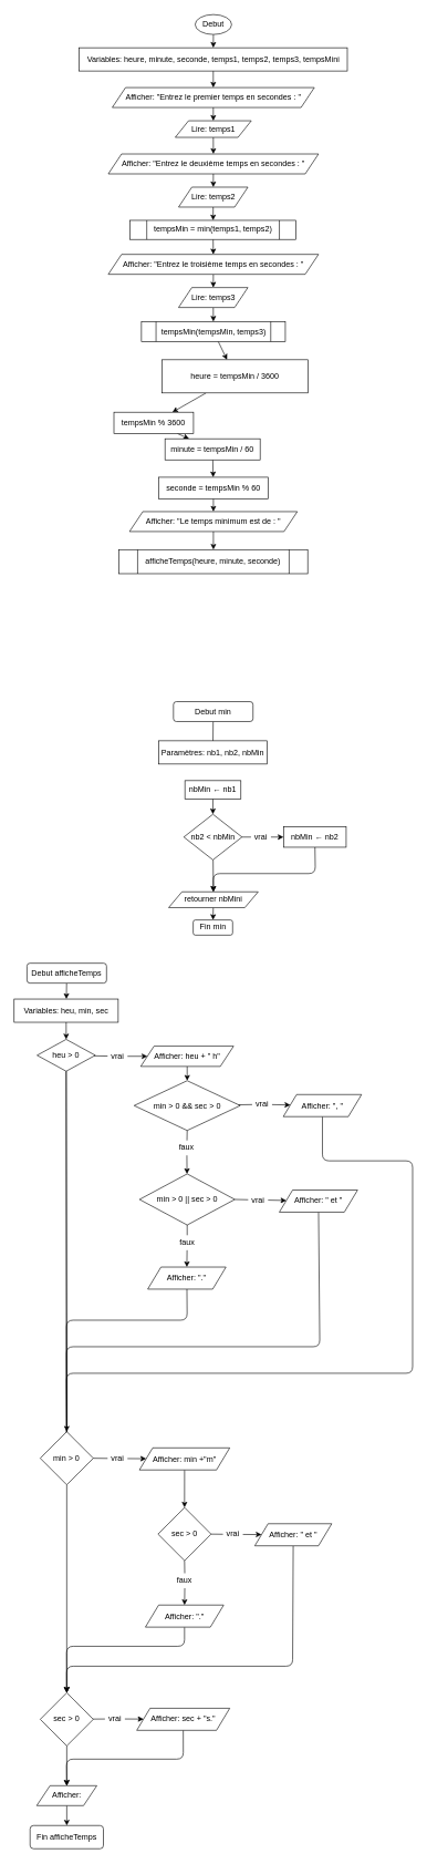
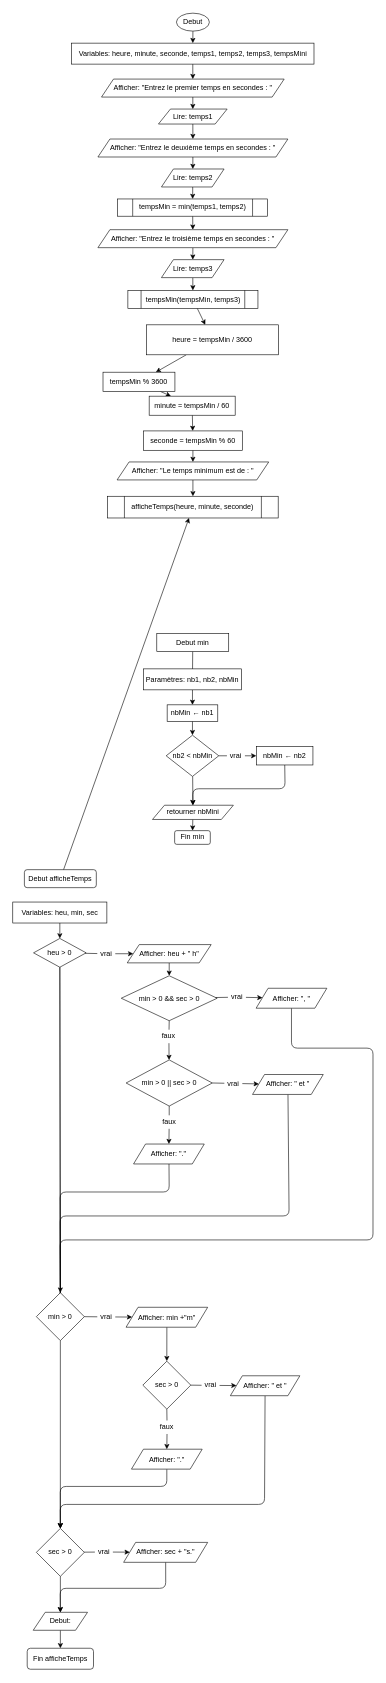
  <mxCell id="0" />
  <mxCell id="1" parent="0" />
  <mxCell id="2" value="" style="edgeStyle=none;html=1;" parent="1" source="3" target="5" edge="1"><mxGeometry relative="1" as="geometry" /></mxCell>
  <mxCell id="3" value="Debut" style="ellipse;whiteSpace=wrap;html=1;" parent="1" vertex="1"><mxGeometry x="293.86" y="20" width="55" height="30" as="geometry" /></mxCell>
  <mxCell id="4" value="" style="edgeStyle=none;html=1;" parent="1" source="5" target="7" edge="1"><mxGeometry relative="1" as="geometry" /></mxCell>
  <mxCell id="5" value="Variables: heure, minute, seconde, temps1, temps2, temps3, tempsMini" style="whiteSpace=wrap;html=1;" parent="1" vertex="1"><mxGeometry x="118.86" y="70" width="404.5" height="35" as="geometry" /></mxCell>
  <mxCell id="6" value="" style="edgeStyle=none;html=1;" parent="1" source="7" target="9" edge="1"><mxGeometry relative="1" as="geometry" /></mxCell>
  <mxCell id="7" value="Afficher: &quot;Entrez le premier temps en secondes : &quot;" style="shape=parallelogram;perimeter=parallelogramPerimeter;whiteSpace=wrap;html=1;fixedSize=1;" parent="1" vertex="1"><mxGeometry x="168.86" y="130" width="304.75" height="30" as="geometry" /></mxCell>
  <mxCell id="8" value="" style="edgeStyle=none;html=1;" parent="1" source="9" target="11" edge="1"><mxGeometry relative="1" as="geometry" /></mxCell>
  <mxCell id="9" value="Lire: temps1" style="shape=parallelogram;perimeter=parallelogramPerimeter;whiteSpace=wrap;html=1;fixedSize=1;" parent="1" vertex="1"><mxGeometry x="263.86" y="180" width="114.62" height="25" as="geometry" /></mxCell>
  <mxCell id="10" value="" style="edgeStyle=none;html=1;" parent="1" source="11" target="13" edge="1"><mxGeometry relative="1" as="geometry" /></mxCell>
  <mxCell id="11" value="Afficher: &quot;Entrez le deuxième temps en secondes : &quot;" style="shape=parallelogram;perimeter=parallelogramPerimeter;whiteSpace=wrap;html=1;fixedSize=1;" parent="1" vertex="1"><mxGeometry x="162.86" y="230" width="317" height="30" as="geometry" /></mxCell>
  <mxCell id="12" value="" style="edgeStyle=none;html=1;" parent="1" source="13" target="31" edge="1"><mxGeometry relative="1" as="geometry" /></mxCell>
  <mxCell id="13" value="Lire: temps2" style="shape=parallelogram;perimeter=parallelogramPerimeter;whiteSpace=wrap;html=1;fixedSize=1;" parent="1" vertex="1"><mxGeometry x="268.86" y="280" width="104.5" height="30" as="geometry" /></mxCell>
  <mxCell id="14" value="" style="edgeStyle=none;html=1;" parent="1" source="15" target="17" edge="1"><mxGeometry relative="1" as="geometry" /></mxCell>
  <mxCell id="15" value="Afficher: &quot;Entrez le troisième temps en secondes : &quot;" style="shape=parallelogram;perimeter=parallelogramPerimeter;whiteSpace=wrap;html=1;fixedSize=1;" parent="1" vertex="1"><mxGeometry x="162.86" y="381.25" width="317" height="30" as="geometry" /></mxCell>
  <mxCell id="16" value="" style="edgeStyle=none;html=1;" parent="1" source="17" target="19" edge="1"><mxGeometry relative="1" as="geometry" /></mxCell>
  <mxCell id="17" value="Lire: temps3" style="shape=parallelogram;perimeter=parallelogramPerimeter;whiteSpace=wrap;html=1;fixedSize=1;" parent="1" vertex="1"><mxGeometry x="268.86" y="431.25" width="104.5" height="30" as="geometry" /></mxCell>
  <mxCell id="18" value="" style="edgeStyle=none;html=1;" parent="1" source="19" target="21" edge="1"><mxGeometry relative="1" as="geometry" /></mxCell>
  <mxCell id="19" value="tempsMin(tempsMin, temps3)" style="shape=process;whiteSpace=wrap;html=1;backgroundOutline=1;" parent="1" vertex="1"><mxGeometry x="212.86" y="482.5" width="217" height="30" as="geometry" /></mxCell>
  <mxCell id="20" value="" style="edgeStyle=none;html=1;" parent="1" source="21" target="23" edge="1"><mxGeometry relative="1" as="geometry" /></mxCell>
  <mxCell id="21" value="heure = tempsMin / 3600" style="whiteSpace=wrap;html=1;" parent="1" vertex="1"><mxGeometry x="244.1" y="540" width="220" height="50" as="geometry" /></mxCell>
  <mxCell id="22" value="" style="edgeStyle=none;html=1;" parent="1" source="23" target="25" edge="1"><mxGeometry relative="1" as="geometry" /></mxCell>
  <mxCell id="23" value="tempsMin % 3600" style="whiteSpace=wrap;html=1;" parent="1" vertex="1"><mxGeometry x="171.35" y="619" width="120" height="32.13" as="geometry" /></mxCell>
  <mxCell id="24" value="" style="edgeStyle=none;html=1;" parent="1" source="25" target="27" edge="1"><mxGeometry relative="1" as="geometry" /></mxCell>
  <mxCell id="25" value="minute = tempsMin / 60" style="whiteSpace=wrap;html=1;" parent="1" vertex="1"><mxGeometry x="248.35" y="659" width="143.5" height="31.8" as="geometry" /></mxCell>
  <mxCell id="26" value="" style="edgeStyle=none;html=1;" parent="1" source="27" target="29" edge="1"><mxGeometry relative="1" as="geometry" /></mxCell>
  <mxCell id="27" value="seconde = tempsMin % 60" style="whiteSpace=wrap;html=1;" parent="1" vertex="1"><mxGeometry x="238.98" y="717" width="164.75" height="32.3" as="geometry" /></mxCell>
  <mxCell id="28" value="" style="edgeStyle=none;html=1;" parent="1" source="29" target="32" edge="1"><mxGeometry relative="1" as="geometry" /></mxCell>
  <mxCell id="29" value="Afficher: &quot;Le temps minimum est de : &quot;" style="shape=parallelogram;perimeter=parallelogramPerimeter;whiteSpace=wrap;html=1;fixedSize=1;" parent="1" vertex="1"><mxGeometry x="194.86" y="768.75" width="253" height="30" as="geometry" /></mxCell>
  <mxCell id="30" value="" style="edgeStyle=none;html=1;" parent="1" source="31" target="15" edge="1"><mxGeometry relative="1" as="geometry" /></mxCell>
  <mxCell id="31" value="tempsMin = min(temps1, temps2)" style="shape=process;whiteSpace=wrap;html=1;backgroundOutline=1;" parent="1" vertex="1"><mxGeometry x="195.86" y="330" width="250" height="28.75" as="geometry" /></mxCell>
  <mxCell id="32" value="afficheTemps(heure, minute, seconde)" style="shape=process;whiteSpace=wrap;html=1;backgroundOutline=1;" parent="1" vertex="1"><mxGeometry x="179.11" y="826" width="284.5" height="36.25" as="geometry" /></mxCell>
+ <mxCell id="33" value="" style="edgeStyle=none;html=1;" parent="1" source="34" target="36" edge="1"><mxGeometry relative="1" as="geometry" /></mxCell>
  <mxCell id="34" value="Paramètres: nb1, nb2, nbMin" style="whiteSpace=wrap;html=1;" parent="1" vertex="1"><mxGeometry x="239.12" y="1114" width="163" height="35" as="geometry" /></mxCell>
  <mxCell id="35" value="" style="edgeStyle=none;html=1;" parent="1" source="36" target="39" edge="1"><mxGeometry relative="1" as="geometry" /></mxCell>
  <mxCell id="36" value="nbMin ← nb1" style="whiteSpace=wrap;html=1;" parent="1" vertex="1"><mxGeometry x="278.36" y="1174" width="84.5" height="27.5" as="geometry" /></mxCell>
  <mxCell id="37" value="" style="edgeStyle=none;html=1;entryX=0.5;entryY=0;entryDx=0;entryDy=0;" parent="1" source="39" target="45" edge="1"><mxGeometry relative="1" as="geometry"><mxPoint x="320.611" y="1348.37" as="targetPoint" /></mxGeometry></mxCell>
  <mxCell id="38" value="" style="edgeStyle=none;html=1;startArrow=none;" parent="1" source="43" target="41" edge="1"><mxGeometry relative="1" as="geometry" /></mxCell>
  <mxCell id="39" value="nb2 &amp;lt; nbMin" style="rhombus;whiteSpace=wrap;html=1;" parent="1" vertex="1"><mxGeometry x="276.74" y="1224.63" width="87.75" height="68.75" as="geometry" /></mxCell>
  <mxCell id="40" style="edgeStyle=none;html=1;entryX=0.5;entryY=0;entryDx=0;entryDy=0;" parent="1" source="41" target="45" edge="1"><mxGeometry relative="1" as="geometry"><mxPoint x="320.61" y="1348.37" as="targetPoint" /><Array as="points"><mxPoint x="475.12" y="1314" /><mxPoint x="321.11" y="1314" /></Array></mxGeometry></mxCell>
  <mxCell id="41" value="nbMin ← nb2" style="whiteSpace=wrap;html=1;" parent="1" vertex="1"><mxGeometry x="427.11" y="1243.69" width="94.5" height="30.63" as="geometry" /></mxCell>
  <mxCell id="42" value="" style="edgeStyle=none;html=1;endArrow=none;" parent="1" source="39" target="43" edge="1"><mxGeometry relative="1" as="geometry"><mxPoint x="364.368" y="1259.101" as="sourcePoint" /><mxPoint x="415.11" y="1259.212" as="targetPoint" /></mxGeometry></mxCell>
  <mxCell id="43" value="vrai" style="text;html=1;strokeColor=none;fillColor=none;align=center;verticalAlign=middle;whiteSpace=wrap;rounded=0;" parent="1" vertex="1"><mxGeometry x="378.11" y="1247.76" width="30" height="22.5" as="geometry" /></mxCell>
  <mxCell id="44" value="" style="edgeStyle=none;html=1;" parent="1" source="45" target="108" edge="1"><mxGeometry relative="1" as="geometry" /></mxCell>
  <mxCell id="45" value="retourner nbMini" style="shape=parallelogram;perimeter=parallelogramPerimeter;whiteSpace=wrap;html=1;fixedSize=1;" parent="1" vertex="1"><mxGeometry x="253.92" y="1341.5" width="134.89" height="23.75" as="geometry" /></mxCell>
  <mxCell id="46" value="" style="edgeStyle=none;html=1;startArrow=none;entryX=0;entryY=0.5;entryDx=0;entryDy=0;" parent="1" source="51" target="55" edge="1"><mxGeometry relative="1" as="geometry"><mxPoint x="219.56" y="1589.25" as="targetPoint" /></mxGeometry></mxCell>
  <mxCell id="47" value="" style="edgeStyle=none;html=1;" parent="1" source="49" edge="1"><mxGeometry relative="1" as="geometry"><mxPoint x="100.148" y="2168.807" as="targetPoint" /></mxGeometry></mxCell>
  <mxCell id="48" style="edgeStyle=none;html=1;entryX=0.5;entryY=0;entryDx=0;entryDy=0;" parent="1" source="49" target="77" edge="1"><mxGeometry relative="1" as="geometry" /></mxCell>
  <mxCell id="49" value="heu &amp;gt; 0" style="rhombus;whiteSpace=wrap;html=1;" parent="1" vertex="1"><mxGeometry x="55.45" y="1563.75" width="87.75" height="48" as="geometry" /></mxCell>
  <mxCell id="50" value="" style="edgeStyle=none;html=1;endArrow=none;" parent="1" source="49" target="51" edge="1"><mxGeometry relative="1" as="geometry"><mxPoint x="171.56" y="1591.25" as="sourcePoint" /><mxPoint x="243.81" y="1591.25" as="targetPoint" /></mxGeometry></mxCell>
  <mxCell id="51" value="vrai" style="text;html=1;strokeColor=none;fillColor=none;align=center;verticalAlign=middle;whiteSpace=wrap;rounded=0;" parent="1" vertex="1"><mxGeometry x="161.81" y="1578" width="30" height="22.5" as="geometry" /></mxCell>
  <mxCell id="52" value="" style="edgeStyle=none;html=1;" parent="1" source="53" target="49" edge="1"><mxGeometry relative="1" as="geometry" /></mxCell>
  <mxCell id="53" value="Variables: heu, min, sec" style="whiteSpace=wrap;html=1;" parent="1" vertex="1"><mxGeometry x="20.82" y="1503" width="157" height="35" as="geometry" /></mxCell>
  <mxCell id="54" value="" style="edgeStyle=none;html=1;" parent="1" source="55" target="57" edge="1"><mxGeometry relative="1" as="geometry" /></mxCell>
  <mxCell id="55" value="Afficher: heu + &quot; h&quot;" style="shape=parallelogram;perimeter=parallelogramPerimeter;whiteSpace=wrap;html=1;fixedSize=1;" parent="1" vertex="1"><mxGeometry x="211.81" y="1574" width="140" height="30.5" as="geometry" /></mxCell>
  <mxCell id="56" value="" style="edgeStyle=none;html=1;startArrow=none;" parent="1" source="61" target="59" edge="1"><mxGeometry relative="1" as="geometry" /></mxCell>
  <mxCell id="57" value="min &amp;gt; 0 &amp;amp;&amp;amp; sec &amp;gt; 0" style="rhombus;whiteSpace=wrap;html=1;" parent="1" vertex="1"><mxGeometry x="201.81" y="1626" width="160" height="75" as="geometry" /></mxCell>
  <mxCell id="58" style="edgeStyle=none;html=1;entryX=0.5;entryY=0;entryDx=0;entryDy=0;" parent="1" source="59" edge="1"><mxGeometry relative="1" as="geometry"><mxPoint x="100.205" y="2168.75" as="targetPoint" /><Array as="points"><mxPoint x="485.81" y="1746.75" /><mxPoint x="621.81" y="1746.75" /><mxPoint x="621.81" y="2066.75" /><mxPoint x="99.81" y="2066.75" /></Array></mxGeometry></mxCell>
  <mxCell id="59" value="Afficher: &quot;, &quot;" style="shape=parallelogram;perimeter=parallelogramPerimeter;whiteSpace=wrap;html=1;fixedSize=1;" parent="1" vertex="1"><mxGeometry x="426.81" y="1646.88" width="118" height="33.25" as="geometry" /></mxCell>
  <mxCell id="60" value="" style="edgeStyle=none;html=1;endArrow=none;" parent="1" source="57" target="61" edge="1"><mxGeometry relative="1" as="geometry"><mxPoint x="361.806" y="1663.502" as="sourcePoint" /><mxPoint x="429.811" y="1663.504" as="targetPoint" /></mxGeometry></mxCell>
  <mxCell id="61" value="vrai" style="text;html=1;strokeColor=none;fillColor=none;align=center;verticalAlign=middle;whiteSpace=wrap;rounded=0;" parent="1" vertex="1"><mxGeometry x="379.81" y="1650.5" width="30" height="22.5" as="geometry" /></mxCell>
  <mxCell id="62" value="" style="edgeStyle=none;html=1;startArrow=none;" parent="1" source="64" target="65" edge="1"><mxGeometry relative="1" as="geometry"><mxPoint x="281.752" y="1858" as="targetPoint" /></mxGeometry></mxCell>
  <mxCell id="63" value="" style="edgeStyle=none;html=1;endArrow=none;exitX=0.5;exitY=1;exitDx=0;exitDy=0;" parent="1" source="57" target="64" edge="1"><mxGeometry relative="1" as="geometry"><mxPoint x="299.011" y="1748.898" as="sourcePoint" /><mxPoint x="299.845" y="1816" as="targetPoint" /></mxGeometry></mxCell>
  <mxCell id="64" value="faux" style="text;html=1;strokeColor=none;fillColor=none;align=center;verticalAlign=middle;whiteSpace=wrap;rounded=0;" parent="1" vertex="1"><mxGeometry x="266.31" y="1716" width="30" height="22.5" as="geometry" /></mxCell>
  <mxCell id="65" value="min &amp;gt; 0 || sec &amp;gt; 0" style="rhombus;whiteSpace=wrap;html=1;" parent="1" vertex="1"><mxGeometry x="209.94" y="1766.4" width="143.75" height="77" as="geometry" /></mxCell>
  <mxCell id="66" value="" style="edgeStyle=none;html=1;startArrow=none;" parent="1" source="70" target="68" edge="1"><mxGeometry relative="1" as="geometry" /></mxCell>
  <mxCell id="67" style="edgeStyle=none;html=1;entryX=0.5;entryY=0;entryDx=0;entryDy=0;" parent="1" source="68" edge="1"><mxGeometry relative="1" as="geometry"><mxPoint x="100.205" y="2168.75" as="targetPoint" /><Array as="points"><mxPoint x="481.81" y="2026.75" /><mxPoint x="99.81" y="2026.75" /></Array></mxGeometry></mxCell>
  <mxCell id="68" value="Afficher: &quot; et &quot;" style="shape=parallelogram;perimeter=parallelogramPerimeter;whiteSpace=wrap;html=1;fixedSize=1;" parent="1" vertex="1"><mxGeometry x="420.81" y="1790.75" width="118" height="33.25" as="geometry" /></mxCell>
  <mxCell id="69" value="" style="edgeStyle=none;html=1;endArrow=none;exitX=1;exitY=0.5;exitDx=0;exitDy=0;" parent="1" source="65" target="70" edge="1"><mxGeometry relative="1" as="geometry"><mxPoint x="373.811" y="1804.171" as="sourcePoint" /><mxPoint x="444.371" y="1805.374" as="targetPoint" /></mxGeometry></mxCell>
  <mxCell id="70" value="vrai" style="text;html=1;strokeColor=none;fillColor=none;align=center;verticalAlign=middle;whiteSpace=wrap;rounded=0;" parent="1" vertex="1"><mxGeometry x="373.81" y="1794.37" width="30" height="22.5" as="geometry" /></mxCell>
  <mxCell id="71" value="" style="edgeStyle=none;html=1;startArrow=none;entryX=0.5;entryY=0;entryDx=0;entryDy=0;" parent="1" source="73" target="75" edge="1"><mxGeometry relative="1" as="geometry"><mxPoint x="281.469" y="1904.85" as="targetPoint" /></mxGeometry></mxCell>
  <mxCell id="72" value="" style="edgeStyle=none;html=1;endArrow=none;exitX=0.5;exitY=1;exitDx=0;exitDy=0;" parent="1" source="65" target="73" edge="1"><mxGeometry relative="1" as="geometry"><mxPoint x="280.511" y="1866.748" as="sourcePoint" /><mxPoint x="281.345" y="1933.85" as="targetPoint" /></mxGeometry></mxCell>
  <mxCell id="73" value="faux" style="text;html=1;strokeColor=none;fillColor=none;align=center;verticalAlign=middle;whiteSpace=wrap;rounded=0;" parent="1" vertex="1"><mxGeometry x="266.81" y="1858.85" width="30" height="22.5" as="geometry" /></mxCell>
  <mxCell id="74" style="edgeStyle=none;html=1;entryX=0.5;entryY=0;entryDx=0;entryDy=0;" parent="1" source="75" edge="1"><mxGeometry relative="1" as="geometry"><mxPoint x="100.205" y="2168.75" as="targetPoint" /><Array as="points"><mxPoint x="281.81" y="1986.75" /><mxPoint x="99.81" y="1986.75" /></Array></mxGeometry></mxCell>
  <mxCell id="75" value="Afficher: &quot;.&quot;" style="shape=parallelogram;perimeter=parallelogramPerimeter;whiteSpace=wrap;html=1;fixedSize=1;" parent="1" vertex="1"><mxGeometry x="222.31" y="1906.75" width="118" height="33.25" as="geometry" /></mxCell>
  <mxCell id="76" value="" style="edgeStyle=none;html=1;" parent="1" source="77" target="95" edge="1"><mxGeometry relative="1" as="geometry" /></mxCell>
  <mxCell id="77" value="min &amp;gt; 0" style="rhombus;whiteSpace=wrap;html=1;" parent="1" vertex="1"><mxGeometry x="60.205" y="2154.75" width="80" height="80" as="geometry" /></mxCell>
  <mxCell id="78" value="" style="edgeStyle=none;html=1;startArrow=none;" parent="1" source="82" target="80" edge="1"><mxGeometry relative="1" as="geometry" /></mxCell>
  <mxCell id="79" style="edgeStyle=none;html=1;exitX=0.5;exitY=1;exitDx=0;exitDy=0;entryX=0.5;entryY=0;entryDx=0;entryDy=0;" parent="1" source="80" target="83" edge="1"><mxGeometry relative="1" as="geometry" /></mxCell>
  <mxCell id="80" value="Afficher: min +&quot;m&quot;" style="shape=parallelogram;perimeter=parallelogramPerimeter;whiteSpace=wrap;html=1;fixedSize=1;" parent="1" vertex="1"><mxGeometry x="209.8" y="2179.13" width="136.2" height="33.25" as="geometry" /></mxCell>
  <mxCell id="81" value="" style="edgeStyle=none;html=1;endArrow=none;exitX=1;exitY=0.5;exitDx=0;exitDy=0;" parent="1" source="77" target="82" edge="1"><mxGeometry relative="1" as="geometry"><mxPoint x="154.751" y="2193.551" as="sourcePoint" /><mxPoint x="225.311" y="2194.754" as="targetPoint" /></mxGeometry></mxCell>
  <mxCell id="82" value="vrai" style="text;html=1;strokeColor=none;fillColor=none;align=center;verticalAlign=middle;whiteSpace=wrap;rounded=0;" parent="1" vertex="1"><mxGeometry x="161.81" y="2183.92" width="30" height="22.5" as="geometry" /></mxCell>
  <mxCell id="83" value="sec &amp;gt; 0" style="rhombus;whiteSpace=wrap;html=1;" parent="1" vertex="1"><mxGeometry x="237.81" y="2269.005" width="80" height="80" as="geometry" /></mxCell>
  <mxCell id="84" value="" style="edgeStyle=none;html=1;startArrow=none;" parent="1" source="88" target="86" edge="1"><mxGeometry relative="1" as="geometry" /></mxCell>
  <mxCell id="85" style="edgeStyle=none;html=1;entryX=0.5;entryY=0;entryDx=0;entryDy=0;" parent="1" source="86" target="95" edge="1"><mxGeometry relative="1" as="geometry"><Array as="points"><mxPoint x="440.82" y="2508" /><mxPoint x="100" y="2508" /></Array><mxPoint x="110.205" y="2548" as="targetPoint" /></mxGeometry></mxCell>
  <mxCell id="86" value="Afficher: &quot; et &quot;" style="shape=parallelogram;perimeter=parallelogramPerimeter;whiteSpace=wrap;html=1;fixedSize=1;" parent="1" vertex="1"><mxGeometry x="383.81" y="2293.38" width="116.02" height="33.25" as="geometry" /></mxCell>
  <mxCell id="87" value="" style="edgeStyle=none;html=1;endArrow=none;exitX=1;exitY=0.5;exitDx=0;exitDy=0;" parent="1" source="83" target="88" edge="1"><mxGeometry relative="1" as="geometry"><mxPoint x="335.815" y="2308" as="sourcePoint" /><mxPoint x="420.921" y="2308.004" as="targetPoint" /></mxGeometry></mxCell>
  <mxCell id="88" value="vrai" style="text;html=1;strokeColor=none;fillColor=none;align=center;verticalAlign=middle;whiteSpace=wrap;rounded=0;" parent="1" vertex="1"><mxGeometry x="335.82" y="2298.17" width="30" height="22.5" as="geometry" /></mxCell>
  <mxCell id="89" value="" style="edgeStyle=none;html=1;startArrow=none;entryX=0.5;entryY=0;entryDx=0;entryDy=0;" parent="1" source="91" target="93" edge="1"><mxGeometry relative="1" as="geometry"><mxPoint x="277.969" y="2414" as="targetPoint" /></mxGeometry></mxCell>
  <mxCell id="90" value="" style="edgeStyle=none;html=1;endArrow=none;exitX=0.5;exitY=1;exitDx=0;exitDy=0;" parent="1" source="83" target="91" edge="1"><mxGeometry relative="1" as="geometry"><mxPoint x="281.315" y="2369.51" as="sourcePoint" /><mxPoint x="280.845" y="2459.96" as="targetPoint" /></mxGeometry></mxCell>
  <mxCell id="91" value="faux" style="text;html=1;strokeColor=none;fillColor=none;align=center;verticalAlign=middle;whiteSpace=wrap;rounded=0;" parent="1" vertex="1"><mxGeometry x="263.31" y="2368" width="30" height="22.5" as="geometry" /></mxCell>
  <mxCell id="92" style="edgeStyle=none;html=1;entryX=0.5;entryY=0;entryDx=0;entryDy=0;" parent="1" source="93" target="95" edge="1"><mxGeometry relative="1" as="geometry"><Array as="points"><mxPoint x="277.82" y="2478" /><mxPoint x="100" y="2478" /></Array><mxPoint x="156" y="2535" as="targetPoint" /></mxGeometry></mxCell>
  <mxCell id="93" value="Afficher: &quot;.&quot;" style="shape=parallelogram;perimeter=parallelogramPerimeter;whiteSpace=wrap;html=1;fixedSize=1;" parent="1" vertex="1"><mxGeometry x="218.81" y="2415.9" width="118" height="33.25" as="geometry" /></mxCell>
  <mxCell id="94" value="" style="edgeStyle=none;html=1;" parent="1" source="95" target="102" edge="1"><mxGeometry relative="1" as="geometry" /></mxCell>
  <mxCell id="95" value="sec &amp;gt; 0" style="rhombus;whiteSpace=wrap;html=1;" parent="1" vertex="1"><mxGeometry x="60.205" y="2548" width="80" height="80" as="geometry" /></mxCell>
  <mxCell id="96" value="" style="edgeStyle=none;html=1;startArrow=none;" parent="1" source="100" target="98" edge="1"><mxGeometry relative="1" as="geometry" /></mxCell>
  <mxCell id="97" style="edgeStyle=none;html=1;exitX=0.5;exitY=1;exitDx=0;exitDy=0;entryX=0.5;entryY=0;entryDx=0;entryDy=0;" parent="1" source="98" target="102" edge="1"><mxGeometry relative="1" as="geometry"><Array as="points"><mxPoint x="276" y="2648" /><mxPoint x="99.82" y="2648" /></Array></mxGeometry></mxCell>
  <mxCell id="98" value="Afficher: sec + &quot;s.&quot;" style="shape=parallelogram;perimeter=parallelogramPerimeter;whiteSpace=wrap;html=1;fixedSize=1;" parent="1" vertex="1"><mxGeometry x="205.8" y="2571.37" width="140.2" height="33.25" as="geometry" /></mxCell>
  <mxCell id="99" value="" style="edgeStyle=none;html=1;endArrow=none;" parent="1" source="95" target="100" edge="1"><mxGeometry relative="1" as="geometry"><mxPoint x="169.79" y="2586.995" as="sourcePoint" /><mxPoint x="272.901" y="2585.994" as="targetPoint" /></mxGeometry></mxCell>
  <mxCell id="100" value="vrai" style="text;html=1;strokeColor=none;fillColor=none;align=center;verticalAlign=middle;whiteSpace=wrap;rounded=0;" parent="1" vertex="1"><mxGeometry x="157.81" y="2576.16" width="30" height="22.5" as="geometry" /></mxCell>
  <mxCell id="101" value="" style="edgeStyle=none;html=1;" parent="1" source="102" target="103" edge="1"><mxGeometry relative="1" as="geometry" /></mxCell>
- <mxCell id="102" value="Afficher:" style="shape=parallelogram;perimeter=parallelogramPerimeter;whiteSpace=wrap;html=1;fixedSize=1;" parent="1" vertex="1"><mxGeometry x="54.9" y="2688" width="90.62" height="30" as="geometry" /></mxCell>
+ <mxCell id="102" value="Debut:" style="shape=parallelogram;perimeter=parallelogramPerimeter;whiteSpace=wrap;html=1;fixedSize=1;" parent="1" vertex="1"><mxGeometry x="54.9" y="2688" width="90.62" height="30" as="geometry" /></mxCell>
  <mxCell id="103" value="Fin afficheTemps" style="rounded=1;whiteSpace=wrap;html=1;" parent="1" vertex="1"><mxGeometry x="44.9" y="2748" width="110.61" height="35" as="geometry" /></mxCell>
- <mxCell id="104" value="" style="edgeStyle=none;html=1;" parent="1" source="105" target="53" edge="1"><mxGeometry relative="1" as="geometry" /></mxCell>
+ <mxCell id="104" value="" style="edgeStyle=none;html=1;" parent="1" source="105" target="32" edge="1"><mxGeometry relative="1" as="geometry" /></mxCell>
  <mxCell id="105" value="Debut afficheTemps" style="rounded=1;whiteSpace=wrap;html=1;" parent="1" vertex="1"><mxGeometry x="40.21" y="1449" width="120" height="30" as="geometry" /></mxCell>
  <mxCell id="106" value="" style="edgeStyle=none;html=1;endArrow=none;" parent="1" source="107" target="34" edge="1"><mxGeometry relative="1" as="geometry" /></mxCell>
- <mxCell id="107" value="Debut min" style="rounded=1;whiteSpace=wrap;html=1;" parent="1" vertex="1"><mxGeometry x="261.11" y="1055" width="120" height="30" as="geometry" /></mxCell>
+ <mxCell id="107" value="Debut min" style="whiteSpace=wrap;html=1;rounded=0;" parent="1" vertex="1"><mxGeometry x="261.11" y="1055" width="120" height="30" as="geometry" /></mxCell>
  <mxCell id="108" value="Fin min" style="rounded=1;whiteSpace=wrap;html=1;" parent="1" vertex="1"><mxGeometry x="290.85" y="1383.87" width="59.51" height="22.88" as="geometry" /></mxCell>
